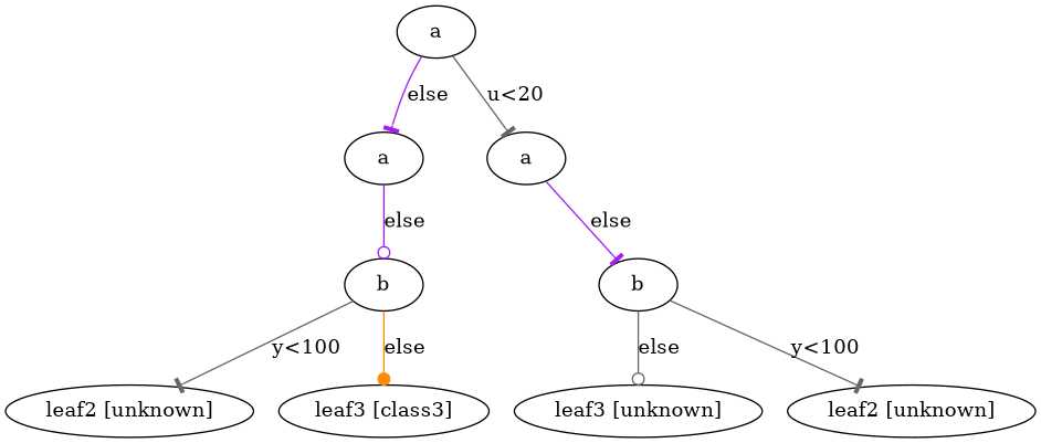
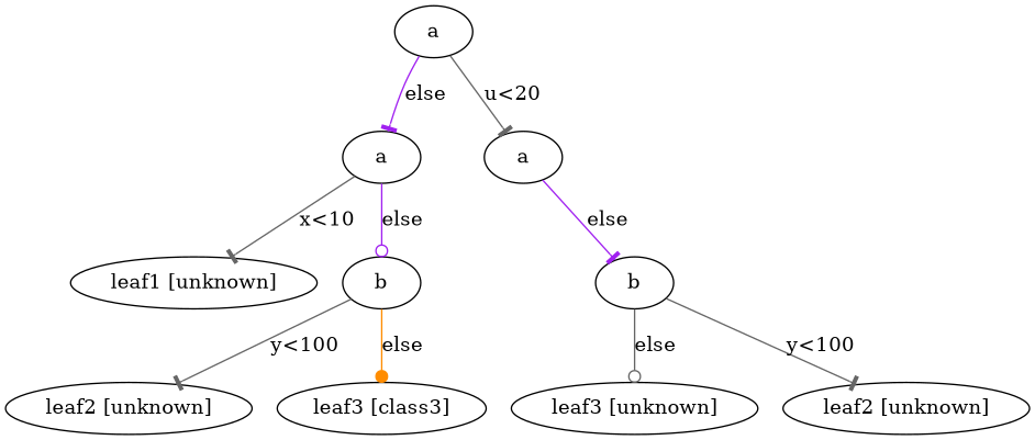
  digraph {
    edge [arrowhead=tee color=gray40]
    n1 [label=a]
    n2 [label=a]
    n3 [label=a]
+   n4 [label="leaf1 [unknown]"]
    n5 [label=b]
    n6 [label=b]
    n7 [label="leaf2 [unknown]"]
    n8 [label="leaf3 [class3]"]
    n9 [label="leaf3 [unknown]"]
    n10 [label="leaf2 [unknown]"]
    n1 -> n2 [color=purple label=else]
    n1 -> n3 [label="u<20"]
+   n2 -> n4 [label="x<10"]
    n2 -> n5 [arrowhead=odot color=purple label=else]
    n3 -> n6 [color=purple label=else]
    n5 -> n7 [label="y<100"]
    n5 -> n8 [arrowhead=dot color=darkorange label=else]
    n6 -> n9 [arrowhead=odot label=else]
    n6 -> n10 [label="y<100"]
  }
